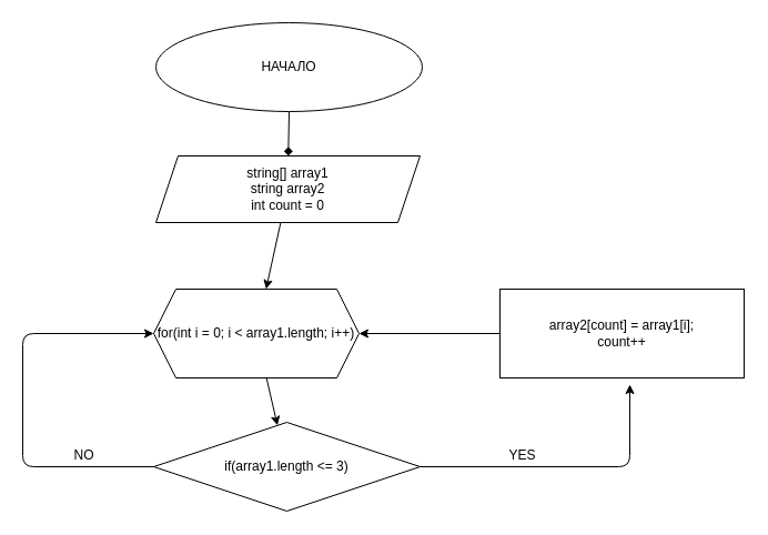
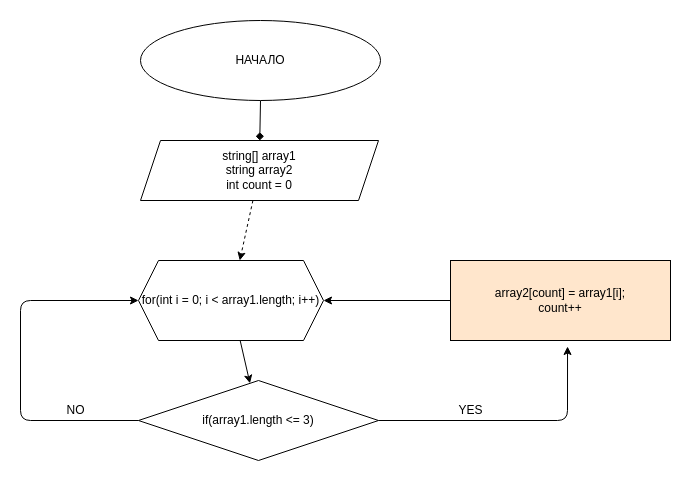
  <mxCell id="0" />
  <mxCell id="1" parent="0" />
  <mxCell id="2" value="" style="edgeStyle=none;html=1;endArrow=diamond;" edge="1" parent="1" source="3" target="5"><mxGeometry relative="1" as="geometry" /></mxCell>
  <mxCell id="3" value="НАЧАЛО" style="ellipse;whiteSpace=wrap;html=1;" vertex="1" parent="1"><mxGeometry x="140" y="20" width="240" height="80" as="geometry" /></mxCell>
- <mxCell id="4" value="" style="edgeStyle=none;html=1;" edge="1" parent="1" source="5" target="7"><mxGeometry relative="1" as="geometry" /></mxCell>
+ <mxCell id="4" value="" style="edgeStyle=none;html=1;dashed=1;" edge="1" parent="1" source="5" target="7"><mxGeometry relative="1" as="geometry" /></mxCell>
  <mxCell id="5" value="string[] array1&lt;br&gt;string array2&lt;br&gt;int count = 0" style="shape=parallelogram;perimeter=parallelogramPerimeter;whiteSpace=wrap;html=1;fixedSize=1;" vertex="1" parent="1"><mxGeometry x="140" y="140" width="238" height="60" as="geometry" /></mxCell>
  <mxCell id="6" value="" style="edgeStyle=none;html=1;" edge="1" parent="1" source="7" target="10"><mxGeometry relative="1" as="geometry" /></mxCell>
  <mxCell id="7" value="for(int i = 0; i &amp;lt; array1.length; i++)" style="shape=hexagon;perimeter=hexagonPerimeter2;whiteSpace=wrap;html=1;fixedSize=1;" vertex="1" parent="1"><mxGeometry x="138" y="260" width="185" height="80" as="geometry" /></mxCell>
  <mxCell id="8" value="" style="edgeStyle=none;html=1;exitX=0;exitY=0.5;exitDx=0;exitDy=0;entryX=0;entryY=0.5;entryDx=0;entryDy=0;" edge="1" parent="1" source="10" target="7"><mxGeometry relative="1" as="geometry"><Array as="points"><mxPoint x="20" y="420" /><mxPoint x="20" y="300" /></Array></mxGeometry></mxCell>
  <mxCell id="9" style="edgeStyle=none;html=1;entryX=0.532;entryY=1.075;entryDx=0;entryDy=0;entryPerimeter=0;" edge="1" parent="1" source="10" target="13"><mxGeometry relative="1" as="geometry"><mxPoint x="410" y="420" as="targetPoint" /><Array as="points"><mxPoint x="567" y="420" /></Array></mxGeometry></mxCell>
  <mxCell id="10" value="if(array1.length &amp;lt;= 3)" style="rhombus;whiteSpace=wrap;html=1;" vertex="1" parent="1"><mxGeometry x="138" y="380" width="240" height="80" as="geometry" /></mxCell>
  <mxCell id="11" value="NO" style="text;html=1;align=center;verticalAlign=middle;resizable=0;points=[];autosize=1;strokeColor=none;fillColor=none;" vertex="1" parent="1"><mxGeometry x="60" y="400" width="30" height="20" as="geometry" /></mxCell>
  <mxCell id="12" value="" style="edgeStyle=none;html=1;" edge="1" parent="1" source="13" target="7"><mxGeometry relative="1" as="geometry" /></mxCell>
- <mxCell id="13" value="array2[count] = array1[i];&lt;br&gt;count++" style="rounded=0;whiteSpace=wrap;html=1;" vertex="1" parent="1"><mxGeometry x="450" y="260" width="220" height="80" as="geometry" /></mxCell>
+ <mxCell id="13" value="array2[count] = array1[i];&lt;br&gt;count++" style="rounded=0;whiteSpace=wrap;html=1;fillColor=#ffe6cc;" vertex="1" parent="1"><mxGeometry x="450" y="260" width="220" height="80" as="geometry" /></mxCell>
  <mxCell id="14" value="YES" style="text;html=1;align=center;verticalAlign=middle;resizable=0;points=[];autosize=1;strokeColor=none;fillColor=none;" vertex="1" parent="1"><mxGeometry x="450" y="400" width="40" height="20" as="geometry" /></mxCell>
